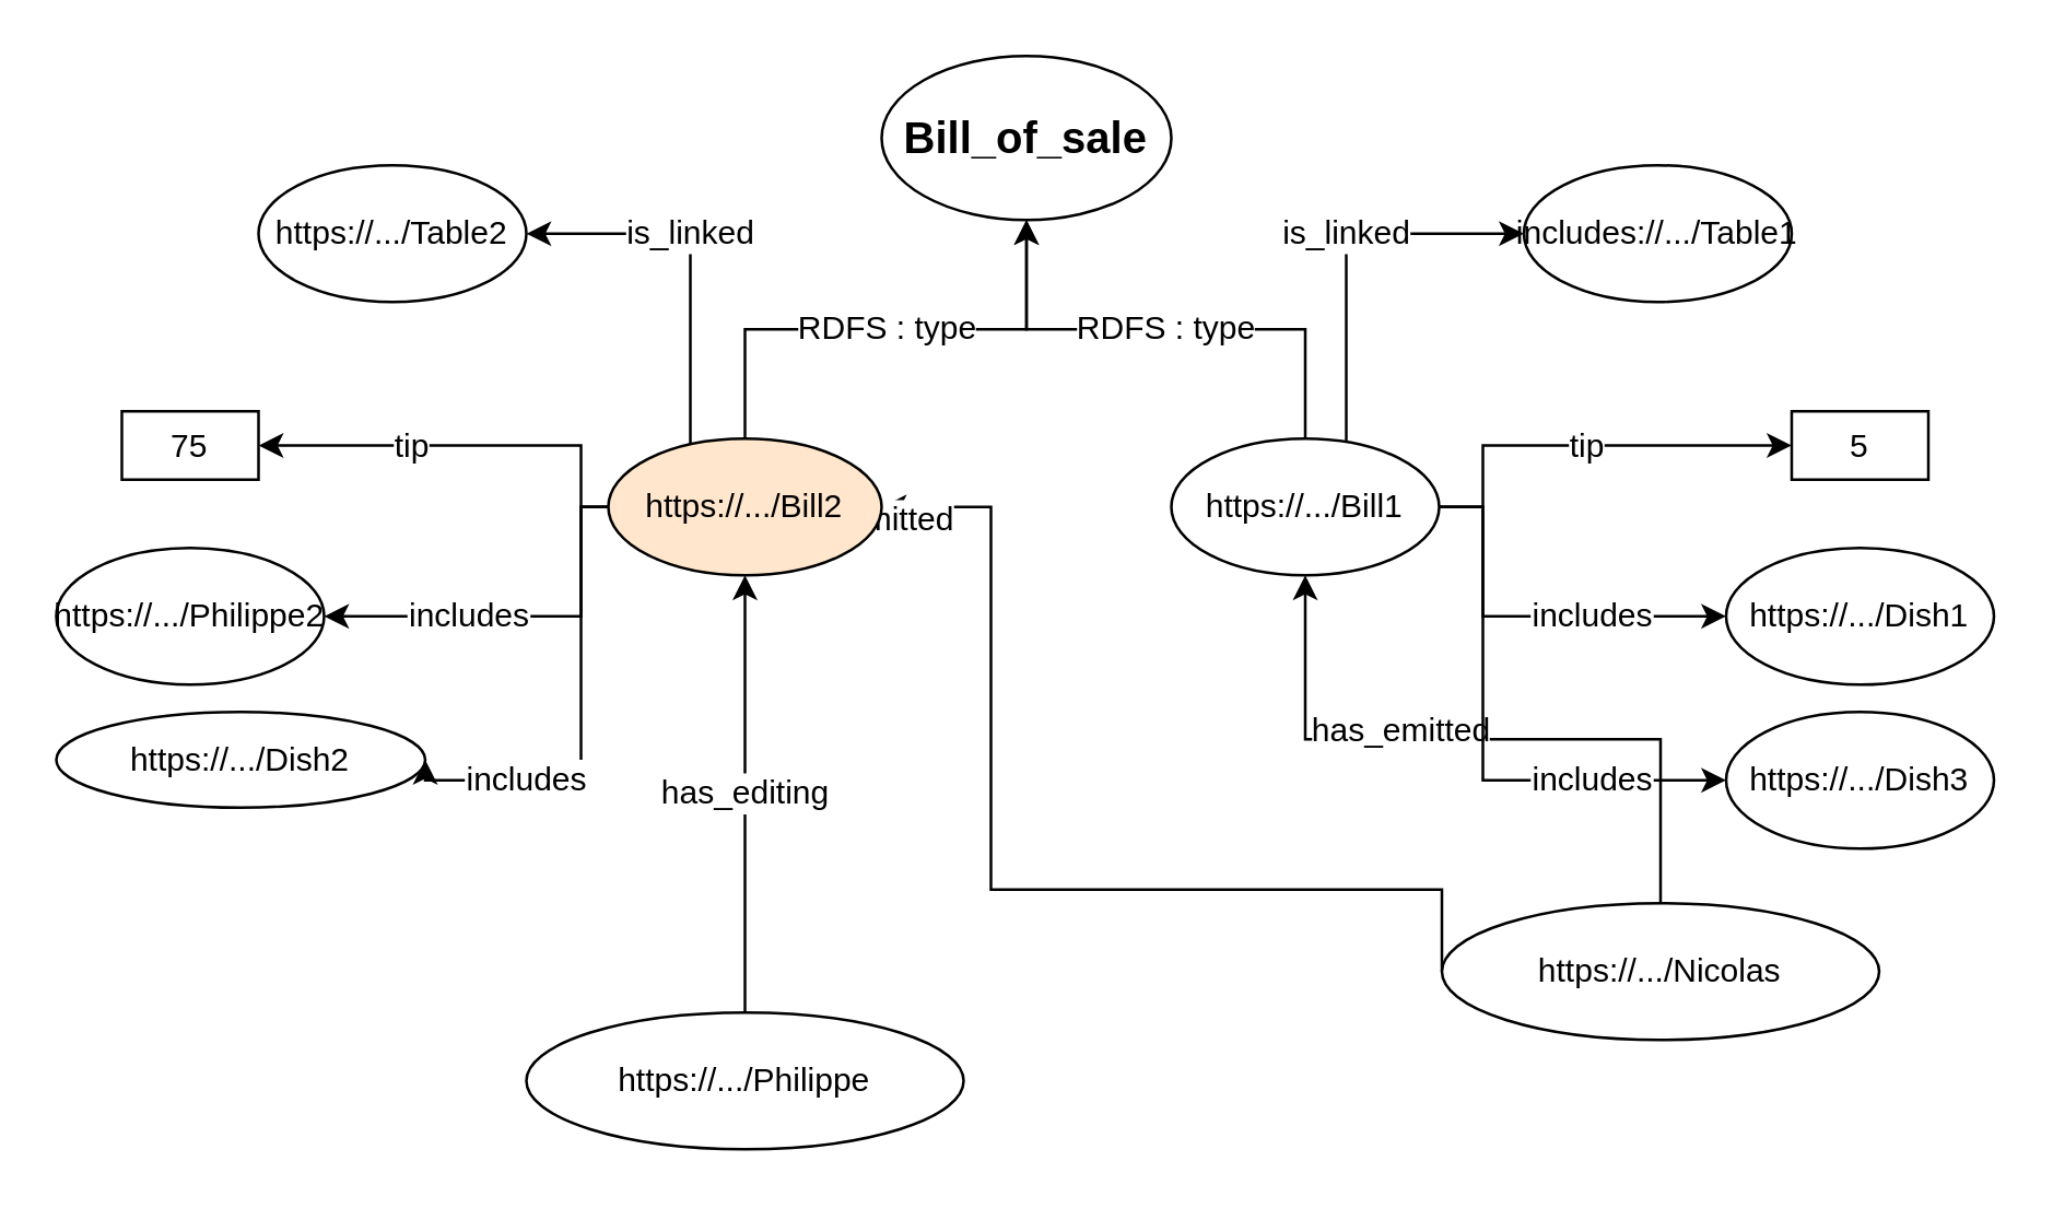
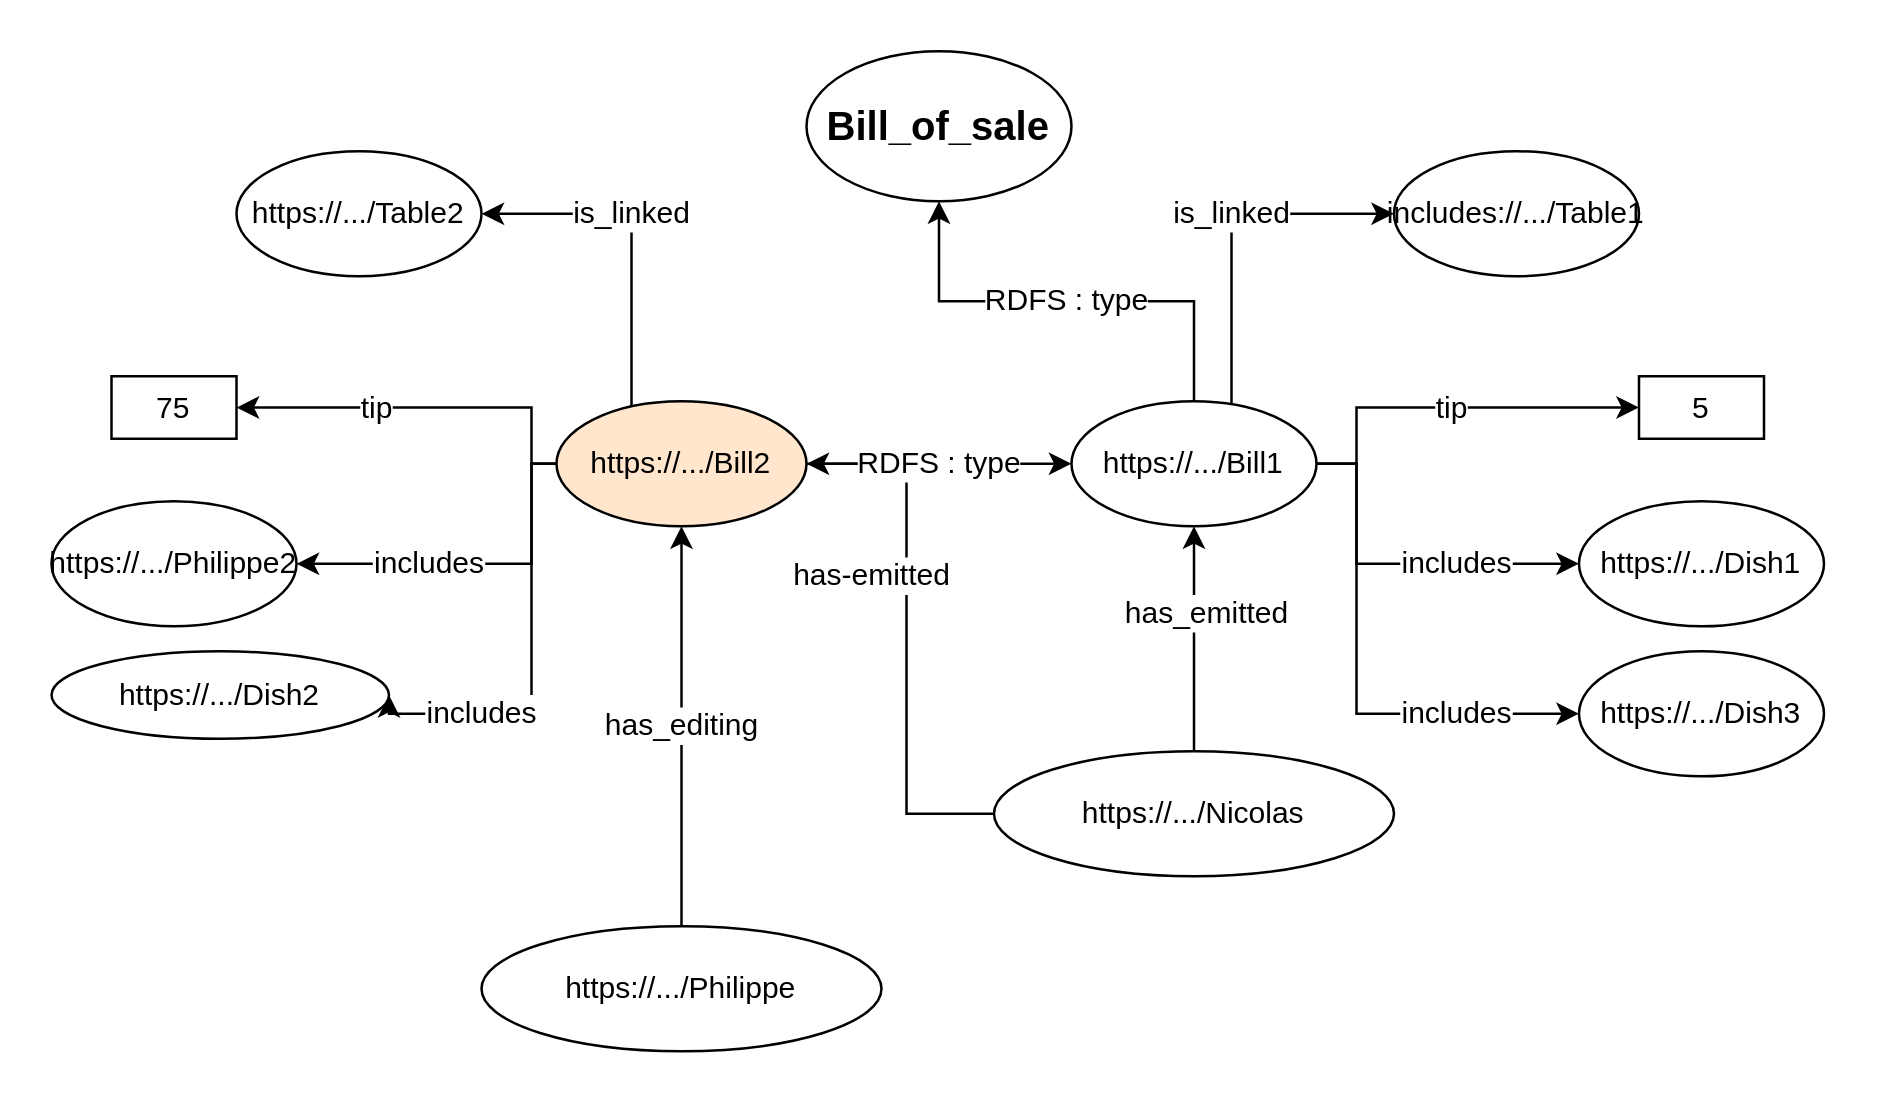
  <mxCell id="0" />
  <mxCell id="1" parent="0" />
  <mxCell id="2" style="edgeStyle=orthogonalEdgeStyle;orthogonalLoop=1;jettySize=auto;html=1;fontSize=12;exitX=0.5;exitY=0;exitDx=0;exitDy=0;rounded=0;" edge="1" parent="1" target="18" source="19"><mxGeometry relative="1" as="geometry"><mxPoint x="430" y="60" as="sourcePoint" /></mxGeometry></mxCell>
  <mxCell id="3" value="has_emitted" style="edgeLabel;html=1;align=center;verticalAlign=middle;resizable=0;points=[];fontSize=12;" vertex="1" connectable="0" parent="2"><mxGeometry x="0.247" y="-4" relative="1" as="geometry"><mxPoint as="offset" /></mxGeometry></mxCell>
  <mxCell id="4" value="has-emitted" style="edgeStyle=orthogonalEdgeStyle;orthogonalLoop=1;jettySize=auto;html=1;fontSize=12;entryX=1;entryY=0.5;entryDx=0;entryDy=0;exitX=0;exitY=0.5;exitDx=0;exitDy=0;rounded=0;" edge="1" parent="1" target="12" source="19"><mxGeometry x="0.762" y="45" relative="1" as="geometry"><mxPoint x="430" y="60" as="sourcePoint" /><mxPoint as="offset" /><Array as="points"><mxPoint x="362" y="325" /><mxPoint x="362" y="185" /></Array></mxGeometry></mxCell>
  <mxCell id="5" value="has_editing" style="edgeStyle=orthogonalEdgeStyle;rounded=0;orthogonalLoop=1;jettySize=auto;html=1;entryX=0.5;entryY=1;entryDx=0;entryDy=0;fontSize=12;" edge="1" parent="1" source="6" target="12"><mxGeometry relative="1" as="geometry" /></mxCell>
  <mxCell id="6" value="https://.../Philippe" style="ellipse;whiteSpace=wrap;html=1;" vertex="1" parent="1"><mxGeometry x="192" y="370" width="160" height="50" as="geometry" /></mxCell>
- <mxCell id="7" value="RDFS : type" style="edgeStyle=orthogonalEdgeStyle;rounded=0;orthogonalLoop=1;jettySize=auto;html=1;entryX=0.5;entryY=1;entryDx=0;entryDy=0;fontSize=12;" edge="1" parent="1" source="12" target="20"><mxGeometry relative="1" as="geometry" /></mxCell>
+ <mxCell id="7" value="RDFS : type" style="edgeStyle=orthogonalEdgeStyle;rounded=0;orthogonalLoop=1;jettySize=auto;html=1;fontSize=12;" edge="1" parent="1" source="12" target="18"><mxGeometry relative="1" as="geometry" /></mxCell>
  <mxCell id="8" value="is_linked" style="edgeStyle=orthogonalEdgeStyle;rounded=0;orthogonalLoop=1;jettySize=auto;html=1;entryX=1;entryY=0.5;entryDx=0;entryDy=0;fontSize=12;" edge="1" parent="1" source="12" target="22"><mxGeometry x="0.125" relative="1" as="geometry"><Array as="points"><mxPoint x="252" y="85" /></Array><mxPoint as="offset" /></mxGeometry></mxCell>
  <mxCell id="9" value="tip" style="edgeStyle=orthogonalEdgeStyle;rounded=0;orthogonalLoop=1;jettySize=auto;html=1;entryX=1;entryY=0.5;entryDx=0;entryDy=0;fontSize=12;" edge="1" parent="1" source="12" target="23"><mxGeometry x="0.269" relative="1" as="geometry"><Array as="points"><mxPoint x="212" y="185" /><mxPoint x="212" y="163" /></Array><mxPoint as="offset" /></mxGeometry></mxCell>
  <mxCell id="10" value="includes" style="edgeStyle=orthogonalEdgeStyle;rounded=0;orthogonalLoop=1;jettySize=auto;html=1;entryX=1;entryY=0.5;entryDx=0;entryDy=0;fontSize=12;" edge="1" parent="1" source="12" target="24"><mxGeometry x="0.268" relative="1" as="geometry"><Array as="points"><mxPoint x="212" y="185" /><mxPoint x="212" y="225" /></Array><mxPoint as="offset" /></mxGeometry></mxCell>
  <mxCell id="11" value="includes" style="edgeStyle=orthogonalEdgeStyle;rounded=0;orthogonalLoop=1;jettySize=auto;html=1;entryX=1;entryY=0.5;entryDx=0;entryDy=0;fontSize=12;" edge="1" parent="1" source="12" target="25"><mxGeometry x="0.485" relative="1" as="geometry"><Array as="points"><mxPoint x="212" y="185" /><mxPoint x="212" y="285" /></Array><mxPoint as="offset" /></mxGeometry></mxCell>
  <mxCell id="12" value="https://.../Bill2" style="ellipse;whiteSpace=wrap;html=1;fillColor=#ffe6cc;" vertex="1" parent="1"><mxGeometry x="222" y="160" width="100" height="50" as="geometry" /></mxCell>
  <mxCell id="13" value="RDFS : type" style="edgeStyle=orthogonalEdgeStyle;rounded=0;orthogonalLoop=1;jettySize=auto;html=1;entryX=0.5;entryY=1;entryDx=0;entryDy=0;fontSize=12;" edge="1" parent="1" source="18" target="20"><mxGeometry relative="1" as="geometry" /></mxCell>
  <mxCell id="14" value="is_linked" style="edgeStyle=orthogonalEdgeStyle;rounded=0;orthogonalLoop=1;jettySize=auto;html=1;entryX=0;entryY=0.5;entryDx=0;entryDy=0;fontSize=12;" edge="1" parent="1" source="18" target="21"><mxGeometry x="0.079" relative="1" as="geometry"><Array as="points"><mxPoint x="492" y="85" /></Array><mxPoint as="offset" /></mxGeometry></mxCell>
  <mxCell id="15" value="includes" style="edgeStyle=orthogonalEdgeStyle;rounded=0;orthogonalLoop=1;jettySize=auto;html=1;entryX=0;entryY=0.5;entryDx=0;entryDy=0;fontSize=12;" edge="1" parent="1" source="18" target="27"><mxGeometry x="0.324" relative="1" as="geometry"><Array as="points"><mxPoint x="542" y="185" /><mxPoint x="542" y="225" /></Array><mxPoint as="offset" /></mxGeometry></mxCell>
  <mxCell id="16" value="includes" style="edgeStyle=orthogonalEdgeStyle;rounded=0;orthogonalLoop=1;jettySize=auto;html=1;entryX=0;entryY=0.5;entryDx=0;entryDy=0;fontSize=12;" edge="1" parent="1" source="18" target="28"><mxGeometry x="0.522" relative="1" as="geometry"><Array as="points"><mxPoint x="542" y="185" /><mxPoint x="542" y="285" /></Array><mxPoint as="offset" /></mxGeometry></mxCell>
  <mxCell id="17" value="tip" style="edgeStyle=orthogonalEdgeStyle;rounded=0;orthogonalLoop=1;jettySize=auto;html=1;entryX=0;entryY=0.5;entryDx=0;entryDy=0;fontSize=12;" edge="1" parent="1" source="18" target="26"><mxGeometry relative="1" as="geometry"><Array as="points"><mxPoint x="542" y="185" /><mxPoint x="542" y="163" /></Array></mxGeometry></mxCell>
  <mxCell id="18" value="https://.../Bill1" style="ellipse;whiteSpace=wrap;html=1;" vertex="1" parent="1"><mxGeometry x="428" y="160" width="98" height="50" as="geometry" /></mxCell>
- <mxCell id="19" value="https://.../Nicolas" style="ellipse;whiteSpace=wrap;html=1;" vertex="1" parent="1"><mxGeometry x="527" y="330" width="160" height="50" as="geometry" /></mxCell>
+ <mxCell id="19" value="https://.../Nicolas" style="ellipse;whiteSpace=wrap;html=1;" vertex="1" parent="1"><mxGeometry x="397" y="300" width="160" height="50" as="geometry" /></mxCell>
  <mxCell id="20" value="&lt;font style=&quot;font-size: 16px;&quot;&gt;Bill_of_sale&lt;/font&gt;" style="ellipse;whiteSpace=wrap;html=1;fontStyle=1;fontSize=16;" vertex="1" parent="1"><mxGeometry x="322" y="20" width="106" height="60" as="geometry" /></mxCell>
  <mxCell id="21" value="includes://.../Table1" style="ellipse;whiteSpace=wrap;html=1;" vertex="1" parent="1"><mxGeometry x="557" y="60" width="98" height="50" as="geometry" /></mxCell>
  <mxCell id="22" value="https://.../Table2" style="ellipse;whiteSpace=wrap;html=1;" vertex="1" parent="1"><mxGeometry x="94" y="60" width="98" height="50" as="geometry" /></mxCell>
  <mxCell id="23" value="75" style="rounded=0;whiteSpace=wrap;html=1;" vertex="1" parent="1"><mxGeometry x="44" y="150" width="50" height="25" as="geometry" /></mxCell>
  <mxCell id="24" value="https://.../Philippe2" style="ellipse;whiteSpace=wrap;html=1;" vertex="1" parent="1"><mxGeometry x="20" y="200" width="98" height="50" as="geometry" /></mxCell>
  <mxCell id="25" value="https://.../Dish2" style="ellipse;whiteSpace=wrap;html=1;" vertex="1" parent="1"><mxGeometry x="20" y="260" width="135" height="35" as="geometry" /></mxCell>
  <mxCell id="26" value="5" style="rounded=0;whiteSpace=wrap;html=1;" vertex="1" parent="1"><mxGeometry x="655" y="150" width="50" height="25" as="geometry" /></mxCell>
  <mxCell id="27" value="https://.../Dish1" style="ellipse;whiteSpace=wrap;html=1;" vertex="1" parent="1"><mxGeometry x="631" y="200" width="98" height="50" as="geometry" /></mxCell>
  <mxCell id="28" value="https://.../Dish3" style="ellipse;whiteSpace=wrap;html=1;" vertex="1" parent="1"><mxGeometry x="631" y="260" width="98" height="50" as="geometry" /></mxCell>
